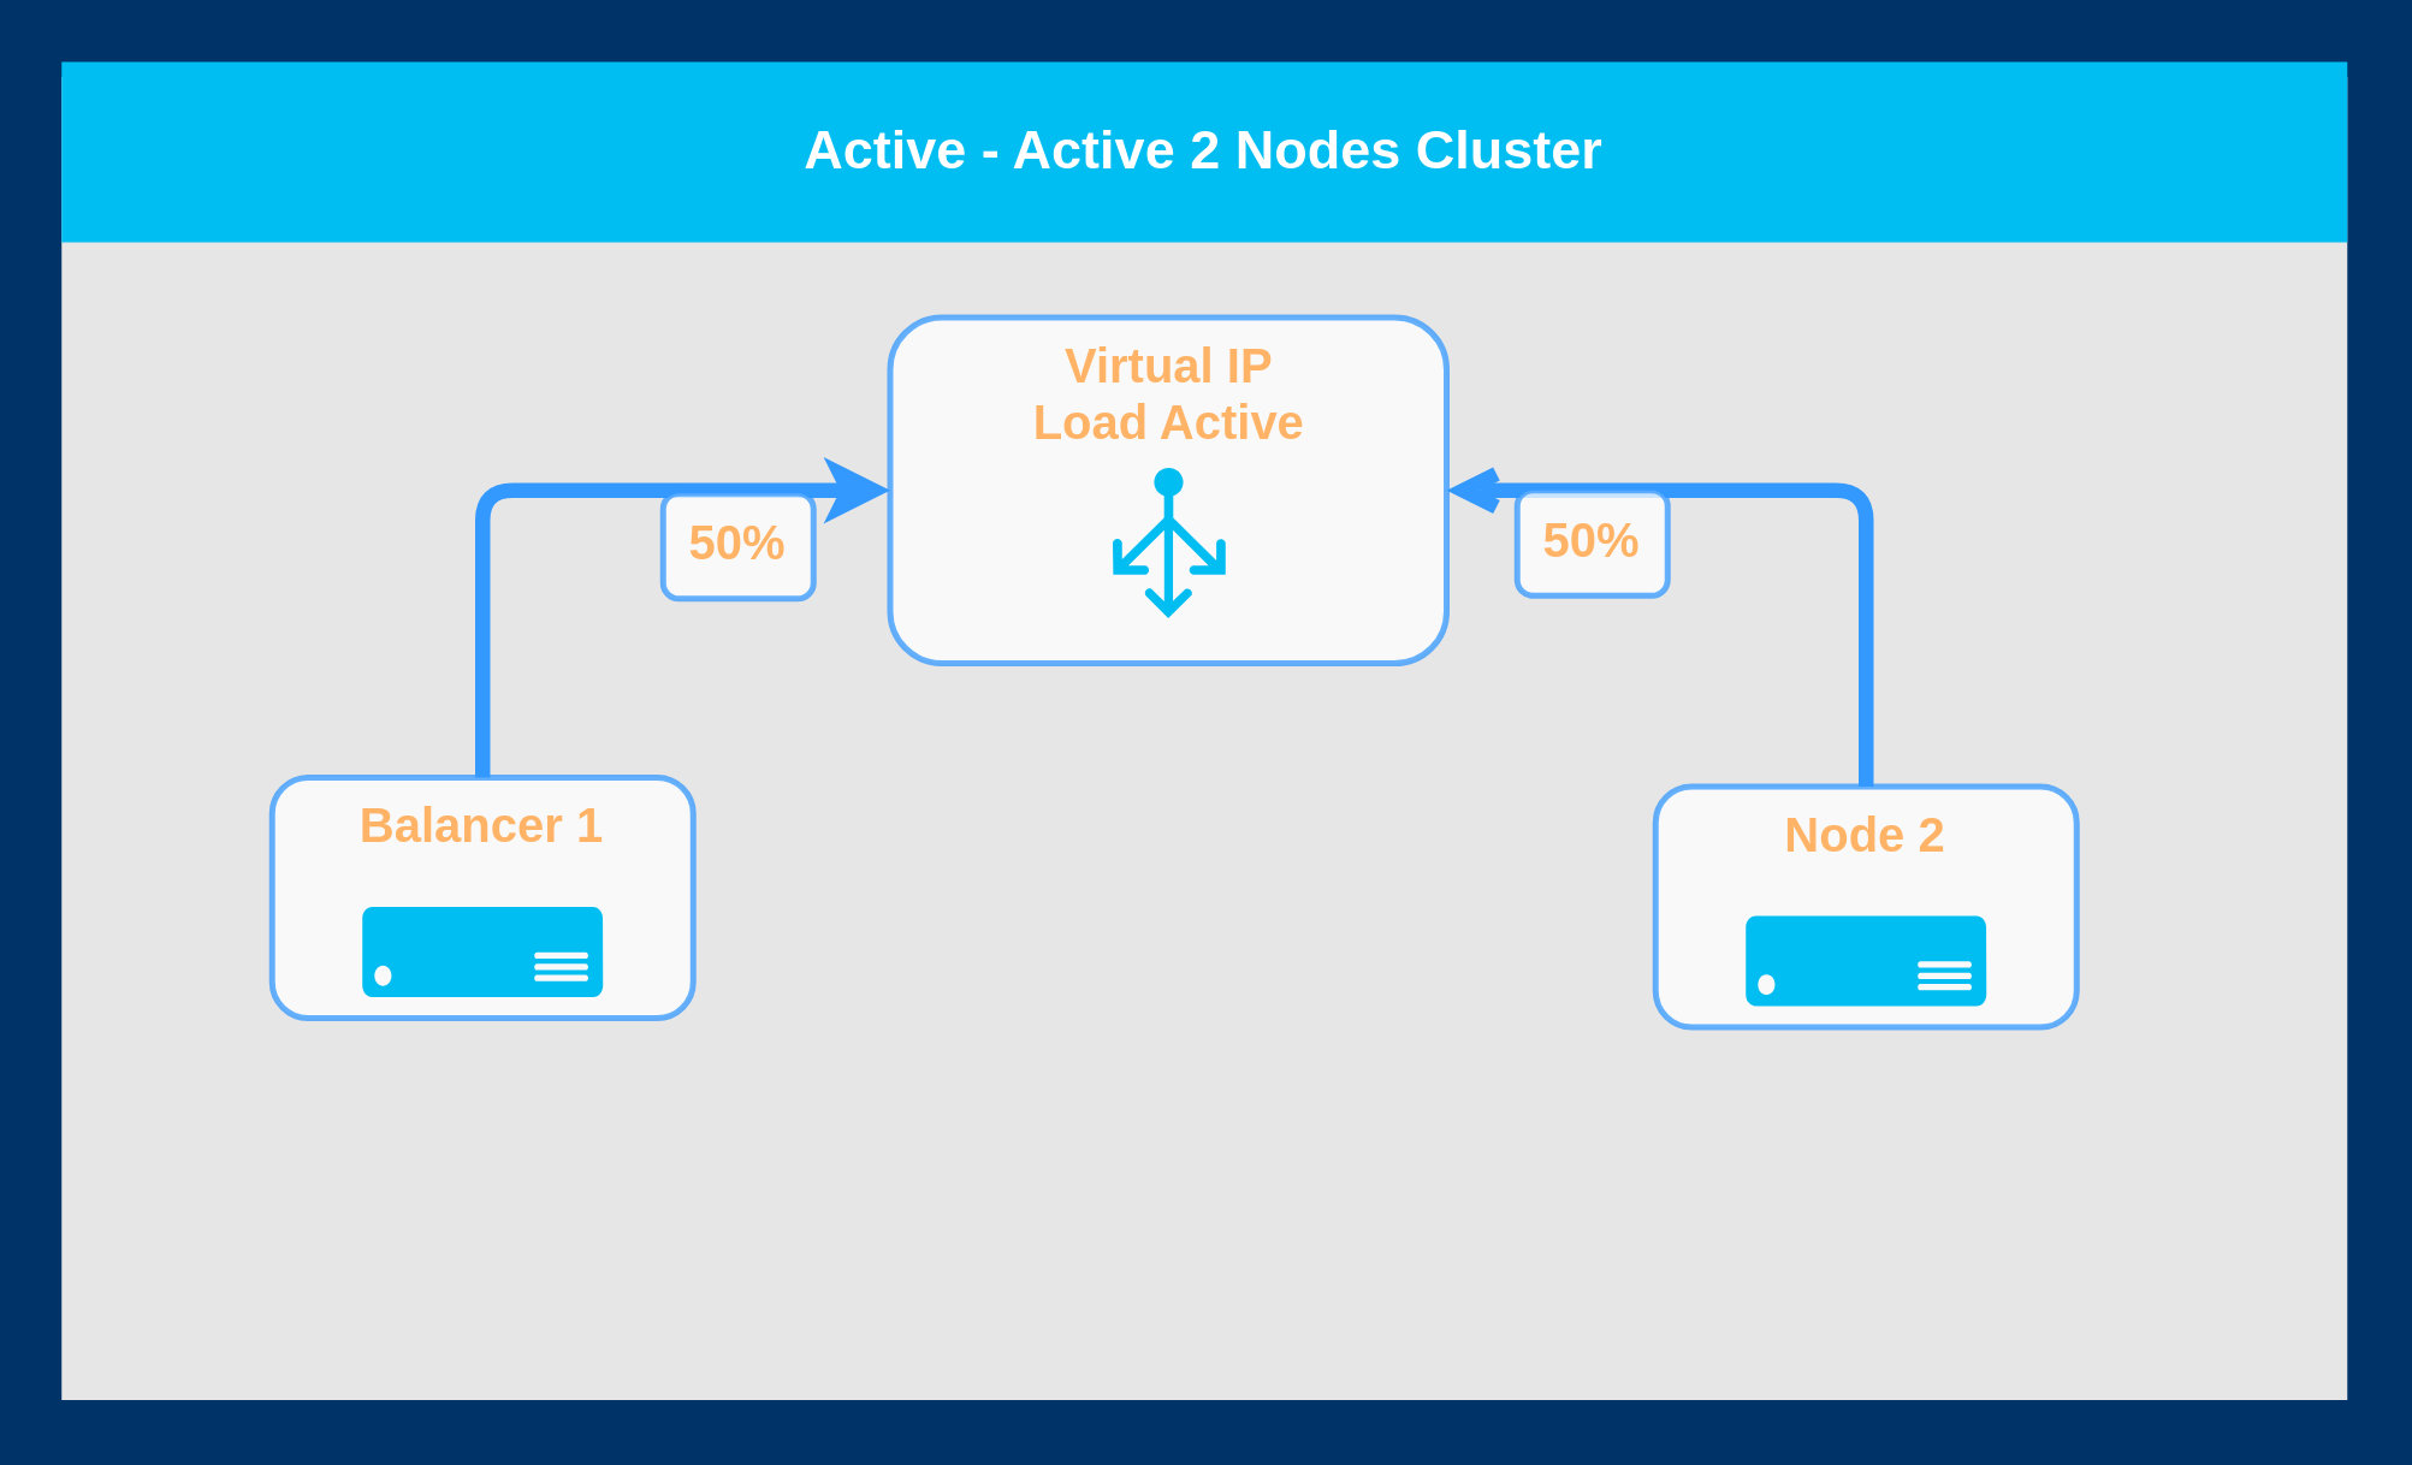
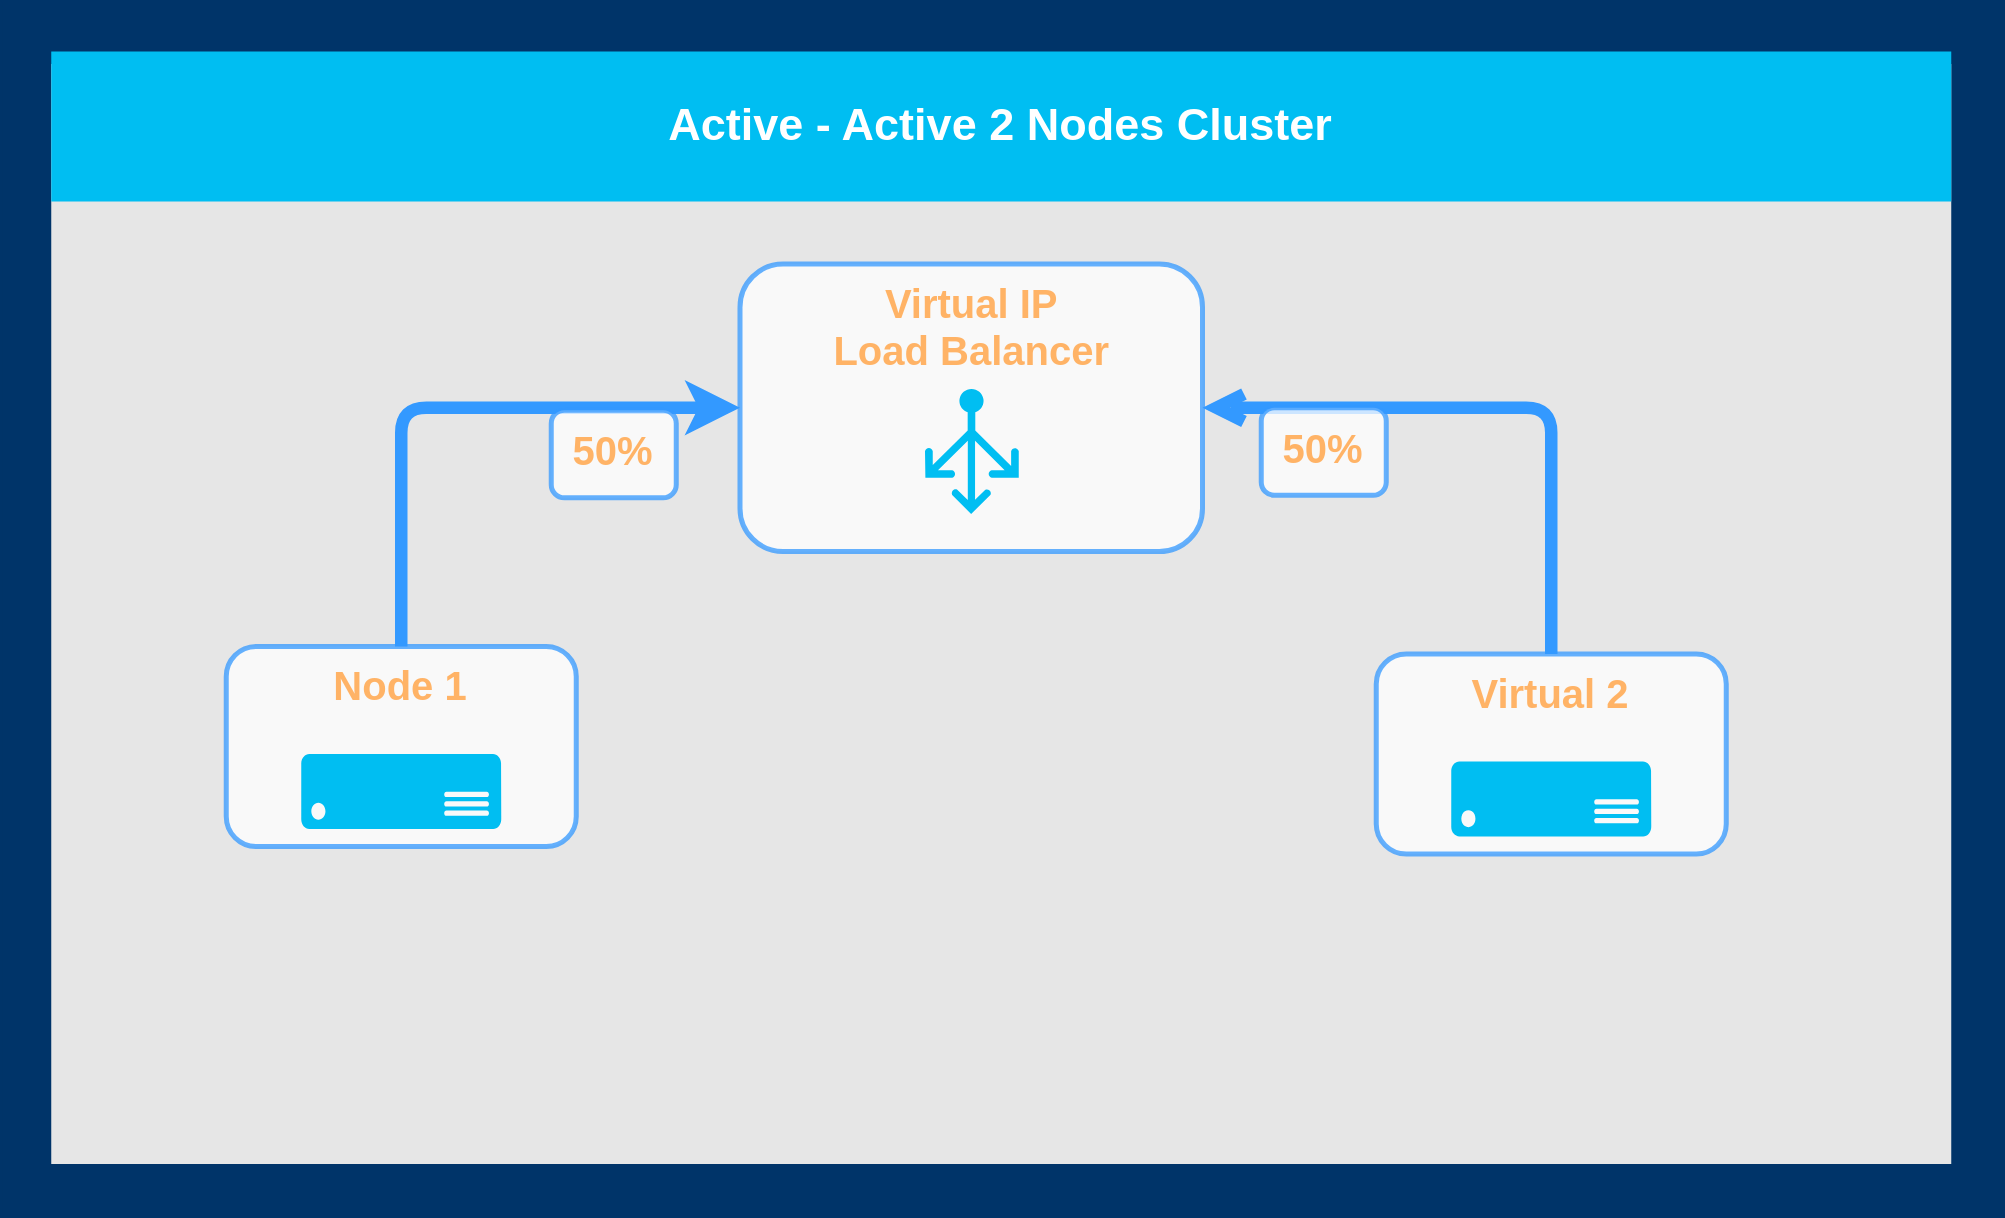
  <mxCell id="0" />
  <mxCell id="1" parent="0" />
  <mxCell id="2" value="" style="rounded=0;whiteSpace=wrap;html=1;dashed=1;strokeColor=none;strokeWidth=2;fillColor=#E6E6E6;fontFamily=Verdana;fontSize=12;fontColor=#00BEF2" parent="1" vertex="1"><mxGeometry x="20" y="25" width="760" height="440" as="geometry" /></mxCell>
  <mxCell id="3" value="Active - Active 2 Nodes Cluster" style="whiteSpace=wrap;html=1;dashed=1;strokeColor=none;strokeWidth=2;fillColor=#00bef2;fontFamily=Helvetica;fontSize=18;fontColor=#FFFFFF;fontStyle=1;rounded=0;shadow=0;comic=0;" parent="1" vertex="1"><mxGeometry x="20" y="20" width="760" height="60" as="geometry" /></mxCell>
- <mxCell id="4" value="&lt;font style=&quot;font-size: 16px&quot;&gt;Balancer 1&lt;/font&gt;" style="rounded=1;whiteSpace=wrap;html=1;strokeColor=#3399FF;strokeWidth=2;fillColor=#FFFFFF;fontFamily=Helvetica;fontSize=14;fontColor=#FFB366;opacity=75;verticalAlign=top;fontStyle=1" parent="1" vertex="1"><mxGeometry x="90" y="258" width="140" height="80" as="geometry" /></mxCell>
- <mxCell id="5" value="&lt;div style=&quot;font-size: 16px&quot;&gt;&lt;font style=&quot;font-size: 16px&quot;&gt;Virtual IP&lt;/font&gt;&lt;/div&gt;&lt;div style=&quot;font-size: 16px&quot;&gt;&lt;font style=&quot;font-size: 16px&quot;&gt;Load Active&lt;br&gt;&lt;/font&gt;&lt;/div&gt;&lt;div style=&quot;font-size: 16px&quot;&gt;&lt;font style=&quot;font-size: 16px&quot;&gt;&lt;br&gt;&lt;/font&gt;&lt;/div&gt;" style="rounded=1;whiteSpace=wrap;html=1;strokeColor=#3399FF;strokeWidth=2;fillColor=#FFFFFF;fontFamily=Helvetica;fontSize=14;fontColor=#FFB366;opacity=75;verticalAlign=top;fontStyle=1" parent="1" vertex="1"><mxGeometry x="295.5" y="105" width="185" height="115" as="geometry" /></mxCell>
+ <mxCell id="4" value="&lt;font style=&quot;font-size: 16px&quot;&gt;Node 1&lt;/font&gt;" style="rounded=1;whiteSpace=wrap;html=1;strokeColor=#3399FF;strokeWidth=2;fillColor=#FFFFFF;fontFamily=Helvetica;fontSize=14;fontColor=#FFB366;opacity=75;verticalAlign=top;fontStyle=1" parent="1" vertex="1"><mxGeometry x="90" y="258" width="140" height="80" as="geometry" /></mxCell>
+ <mxCell id="5" value="&lt;div style=&quot;font-size: 16px&quot;&gt;&lt;font style=&quot;font-size: 16px&quot;&gt;Virtual IP&lt;/font&gt;&lt;/div&gt;&lt;div style=&quot;font-size: 16px&quot;&gt;&lt;font style=&quot;font-size: 16px&quot;&gt;Load Balancer&lt;br&gt;&lt;/font&gt;&lt;/div&gt;&lt;div style=&quot;font-size: 16px&quot;&gt;&lt;font style=&quot;font-size: 16px&quot;&gt;&lt;br&gt;&lt;/font&gt;&lt;/div&gt;" style="rounded=1;whiteSpace=wrap;html=1;strokeColor=#3399FF;strokeWidth=2;fillColor=#FFFFFF;fontFamily=Helvetica;fontSize=14;fontColor=#FFB366;opacity=75;verticalAlign=top;fontStyle=1" parent="1" vertex="1"><mxGeometry x="295.5" y="105" width="185" height="115" as="geometry" /></mxCell>
  <mxCell id="6" value="" style="verticalLabelPosition=bottom;html=1;verticalAlign=top;align=center;strokeColor=none;fillColor=#00BEF2;shape=mxgraph.azure.load_balancer_generic;pointerEvents=1;" parent="1" vertex="1"><mxGeometry x="369.5" y="155" width="37.5" height="50" as="geometry" /></mxCell>
  <mxCell id="7" value="" style="verticalLabelPosition=bottom;html=1;verticalAlign=top;align=center;strokeColor=none;fillColor=#00BEF2;shape=mxgraph.azure.server;" parent="1" vertex="1"><mxGeometry x="120" y="301" width="80" height="30" as="geometry" /></mxCell>
  <mxCell id="8" value="" style="endArrow=classic;startArrow=none;html=1;entryX=0;entryY=0.5;entryDx=0;entryDy=0;exitX=0.5;exitY=0;exitDx=0;exitDy=0;edgeStyle=orthogonalEdgeStyle;fillColor=#dae8fc;strokeColor=#3399FF;strokeWidth=5;startFill=0;endFill=0;" parent="1" source="4" target="5" edge="1"><mxGeometry width="50" height="50" relative="1" as="geometry"><mxPoint x="-180" y="655" as="sourcePoint" /><mxPoint x="-130" y="605" as="targetPoint" /></mxGeometry></mxCell>
- <mxCell id="9" value="&lt;font style=&quot;font-size: 16px&quot;&gt;Node 2&lt;br&gt;&lt;/font&gt;" style="rounded=1;whiteSpace=wrap;html=1;strokeColor=#3399FF;strokeWidth=2;fillColor=#FFFFFF;fontFamily=Helvetica;fontSize=14;fontColor=#FFB366;opacity=75;verticalAlign=top;fontStyle=1" parent="1" vertex="1"><mxGeometry x="550" y="261" width="140" height="80" as="geometry" /></mxCell>
+ <mxCell id="9" value="&lt;font style=&quot;font-size: 16px&quot;&gt;Virtual 2&lt;br&gt;&lt;/font&gt;" style="rounded=1;whiteSpace=wrap;html=1;strokeColor=#3399FF;strokeWidth=2;fillColor=#FFFFFF;fontFamily=Helvetica;fontSize=14;fontColor=#FFB366;opacity=75;verticalAlign=top;fontStyle=1" parent="1" vertex="1"><mxGeometry x="550" y="261" width="140" height="80" as="geometry" /></mxCell>
  <mxCell id="10" value="" style="verticalLabelPosition=bottom;html=1;verticalAlign=top;align=center;strokeColor=none;fillColor=#00BEF2;shape=mxgraph.azure.server;" parent="1" vertex="1"><mxGeometry x="580" y="304" width="80" height="30" as="geometry" /></mxCell>
  <mxCell id="11" value="" style="endArrow=open;startArrow=none;html=1;strokeColor=#3399FF;strokeWidth=5;entryX=1;entryY=0.5;entryDx=0;entryDy=0;exitX=0.5;exitY=0;exitDx=0;exitDy=0;edgeStyle=orthogonalEdgeStyle;startFill=0;endFill=0;" parent="1" source="9" target="5" edge="1"><mxGeometry width="50" height="50" relative="1" as="geometry"><mxPoint x="-180" y="655" as="sourcePoint" /><mxPoint x="-130" y="605" as="targetPoint" /></mxGeometry></mxCell>
  <mxCell id="12" value="&lt;font style=&quot;font-size: 16px&quot;&gt;50%&lt;/font&gt;" style="rounded=1;whiteSpace=wrap;html=1;strokeColor=#3399FF;strokeWidth=2;fillColor=#FFFFFF;fontFamily=Helvetica;fontSize=14;fontColor=#FFB366;opacity=75;verticalAlign=top;fontStyle=1" vertex="1" parent="1"><mxGeometry x="220" y="163.5" width="50" height="35" as="geometry" /></mxCell>
  <mxCell id="13" value="&lt;font style=&quot;font-size: 16px&quot;&gt;50%&lt;/font&gt;" style="rounded=1;whiteSpace=wrap;html=1;strokeColor=#3399FF;strokeWidth=2;fillColor=#FFFFFF;fontFamily=Helvetica;fontSize=14;fontColor=#FFB366;opacity=75;verticalAlign=top;fontStyle=1" vertex="1" parent="1"><mxGeometry x="504" y="162.5" width="50" height="35" as="geometry" /></mxCell>
